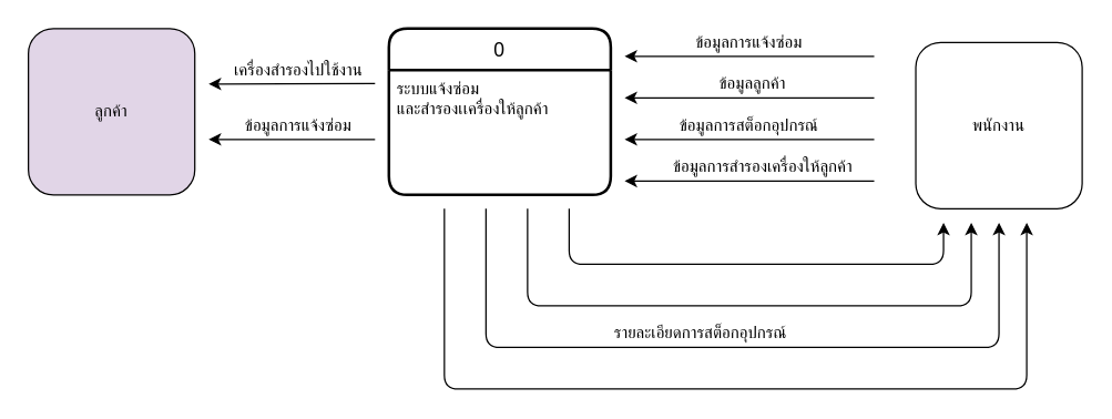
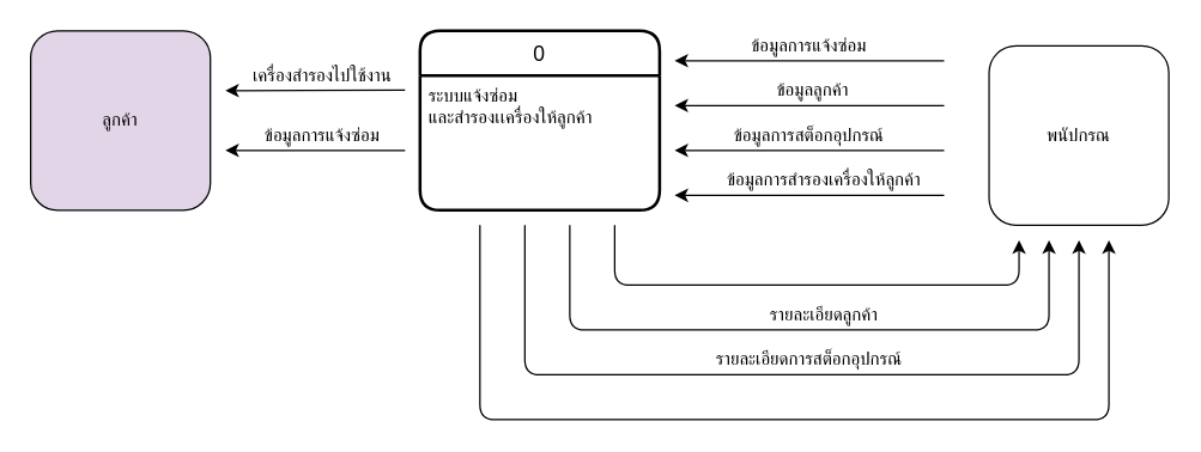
  <mxCell id="0" />
  <mxCell id="1" parent="0" />
- <mxCell id="2" value="พนักงาน" style="rounded=1;whiteSpace=wrap;html=1;" vertex="1" parent="1"><mxGeometry x="660" y="30" width="120" height="120" as="geometry" /></mxCell>
+ <mxCell id="2" value="พนัปกรณ" style="rounded=1;whiteSpace=wrap;html=1;" vertex="1" parent="1"><mxGeometry x="660" y="30" width="120" height="120" as="geometry" /></mxCell>
  <mxCell id="3" value="" style="endArrow=classic;html=1;entryX=0;entryY=1;entryDx=0;entryDy=0;" edge="1" parent="1" target="4"><mxGeometry width="50" height="50" relative="1" as="geometry"><mxPoint x="630" y="40" as="sourcePoint" /><mxPoint x="360" y="40" as="targetPoint" /></mxGeometry></mxCell>
  <mxCell id="4" value="ข้อมูลการแจ้งซ่อม" style="text;html=1;strokeColor=none;fillColor=none;align=center;verticalAlign=middle;whiteSpace=wrap;rounded=0;" vertex="1" parent="1"><mxGeometry x="450" y="20" width="180" height="20" as="geometry" /></mxCell>
  <mxCell id="5" value="" style="endArrow=classic;html=1;entryX=0;entryY=1;entryDx=0;entryDy=0;" edge="1" parent="1" target="6"><mxGeometry width="50" height="50" relative="1" as="geometry"><mxPoint x="630" y="70" as="sourcePoint" /><mxPoint x="380" y="70.5" as="targetPoint" /></mxGeometry></mxCell>
  <mxCell id="6" value="ข้อมูลลูกค้า" style="text;html=1;strokeColor=none;fillColor=none;align=center;verticalAlign=middle;whiteSpace=wrap;rounded=0;" vertex="1" parent="1"><mxGeometry x="450" y="50" width="185" height="20" as="geometry" /></mxCell>
  <mxCell id="7" value="" style="endArrow=classic;html=1;entryX=0;entryY=1;entryDx=0;entryDy=0;" edge="1" parent="1" target="8"><mxGeometry width="50" height="50" relative="1" as="geometry"><mxPoint x="630" y="100" as="sourcePoint" /><mxPoint x="380" y="101" as="targetPoint" /></mxGeometry></mxCell>
  <mxCell id="8" value="ข้อมูลการสต็อกอุปกรณ์" style="text;html=1;strokeColor=none;fillColor=none;align=center;verticalAlign=middle;whiteSpace=wrap;rounded=0;" vertex="1" parent="1"><mxGeometry x="450" y="80" width="180" height="20" as="geometry" /></mxCell>
  <mxCell id="9" value="" style="endArrow=classic;html=1;entryX=0;entryY=1;entryDx=0;entryDy=0;" edge="1" parent="1" target="10"><mxGeometry width="50" height="50" relative="1" as="geometry"><mxPoint x="630" y="130" as="sourcePoint" /><mxPoint x="380" y="131" as="targetPoint" /></mxGeometry></mxCell>
  <mxCell id="10" value="ข้อมูลการสำรองเครื่องให้ลูกค้า" style="text;html=1;strokeColor=none;fillColor=none;align=center;verticalAlign=middle;whiteSpace=wrap;rounded=0;" vertex="1" parent="1"><mxGeometry x="450" y="110" width="200" height="20" as="geometry" /></mxCell>
  <mxCell id="11" value="" style="endArrow=classic;html=1;edgeStyle=orthogonalEdgeStyle;" edge="1" parent="1"><mxGeometry width="50" height="50" relative="1" as="geometry"><mxPoint x="410" y="150" as="sourcePoint" /><mxPoint x="680" y="160" as="targetPoint" /><Array as="points"><mxPoint x="410" y="150" /><mxPoint x="410" y="190" /><mxPoint x="680" y="190" /></Array></mxGeometry></mxCell>
  <mxCell id="12" value="" style="endArrow=classic;html=1;edgeStyle=orthogonalEdgeStyle;" edge="1" parent="1"><mxGeometry width="50" height="50" relative="1" as="geometry"><mxPoint x="380" y="150" as="sourcePoint" /><mxPoint x="700" y="160" as="targetPoint" /><Array as="points"><mxPoint x="380" y="150" /><mxPoint x="380" y="220" /><mxPoint x="700" y="220" /></Array></mxGeometry></mxCell>
+ <mxCell id="13" value="รายละเอียดลูกค้า" style="text;html=1;strokeColor=none;fillColor=none;align=center;verticalAlign=middle;whiteSpace=wrap;rounded=0;" vertex="1" parent="1"><mxGeometry x="475" y="200" width="150" height="20" as="geometry" /></mxCell>
  <mxCell id="14" value="" style="endArrow=classic;html=1;edgeStyle=orthogonalEdgeStyle;" edge="1" parent="1"><mxGeometry width="50" height="50" relative="1" as="geometry"><mxPoint x="350" y="150" as="sourcePoint" /><mxPoint x="720" y="160" as="targetPoint" /><Array as="points"><mxPoint x="350" y="150" /><mxPoint x="350" y="250" /><mxPoint x="720" y="250" /></Array></mxGeometry></mxCell>
- <mxCell id="15" value="รายละเอียดการสต็อกอุปกรณ์" style="text;html=1;strokeColor=none;fillColor=none;align=center;verticalAlign=middle;whiteSpace=wrap;rounded=0;" vertex="1" parent="1"><mxGeometry x="430" y="230" width="150" height="20" as="geometry" /></mxCell>
+ <mxCell id="15" value="รายละเอียดการสต็อกอุปกรณ์" style="text;html=1;strokeColor=none;fillColor=none;align=center;verticalAlign=middle;whiteSpace=wrap;rounded=0;" vertex="1" parent="1"><mxGeometry x="465" y="230" width="150" height="20" as="geometry" /></mxCell>
  <mxCell id="16" value="" style="endArrow=classic;html=1;edgeStyle=orthogonalEdgeStyle;" edge="1" parent="1"><mxGeometry width="50" height="50" relative="1" as="geometry"><mxPoint x="320" y="150" as="sourcePoint" /><mxPoint x="740" y="160" as="targetPoint" /><Array as="points"><mxPoint x="320" y="150" /><mxPoint x="320" y="280" /><mxPoint x="740" y="280" /></Array></mxGeometry></mxCell>
  <mxCell id="17" value="ลูกค้า" style="rounded=1;whiteSpace=wrap;html=1;fillColor=#e1d5e7;" vertex="1" parent="1"><mxGeometry x="20" y="20" width="120" height="120" as="geometry" /></mxCell>
  <mxCell id="18" value="0" style="swimlane;childLayout=stackLayout;horizontal=1;startSize=30;horizontalStack=0;rounded=1;fontSize=14;fontStyle=0;strokeWidth=2;resizeParent=0;resizeLast=1;shadow=0;dashed=0;align=center;" vertex="1" parent="1"><mxGeometry x="280" y="20" width="160" height="120" as="geometry" /></mxCell>
  <mxCell id="19" value="ระบบแจ้งซ่อม&#10;และสำรองเเครื่องให้ลูกค้า" style="align=left;strokeColor=none;fillColor=none;spacingLeft=4;fontSize=12;verticalAlign=top;resizable=0;rotatable=0;part=1;" vertex="1" parent="18"><mxGeometry y="30" width="160" height="90" as="geometry" /></mxCell>
  <mxCell id="20" value="" style="endArrow=classic;html=1;" edge="1" parent="1"><mxGeometry width="50" height="50" relative="1" as="geometry"><mxPoint x="270" y="100" as="sourcePoint" /><mxPoint x="150" y="100" as="targetPoint" /></mxGeometry></mxCell>
  <mxCell id="21" value="ข้อมูลการแจ้งซ่อม" style="text;html=1;strokeColor=none;fillColor=none;align=center;verticalAlign=middle;whiteSpace=wrap;rounded=0;" vertex="1" parent="1"><mxGeometry x="165" y="80" width="100" height="20" as="geometry" /></mxCell>
  <mxCell id="22" value="เครื่องสำรองไปใช้งาน" style="text;html=1;strokeColor=none;fillColor=none;align=center;verticalAlign=middle;whiteSpace=wrap;rounded=0;" vertex="1" parent="1"><mxGeometry x="160" y="40" width="110" height="20" as="geometry" /></mxCell>
  <mxCell id="23" value="" style="endArrow=classic;html=1;" edge="1" parent="1"><mxGeometry width="50" height="50" relative="1" as="geometry"><mxPoint x="270" y="59.71" as="sourcePoint" /><mxPoint x="150" y="60" as="targetPoint" /></mxGeometry></mxCell>
